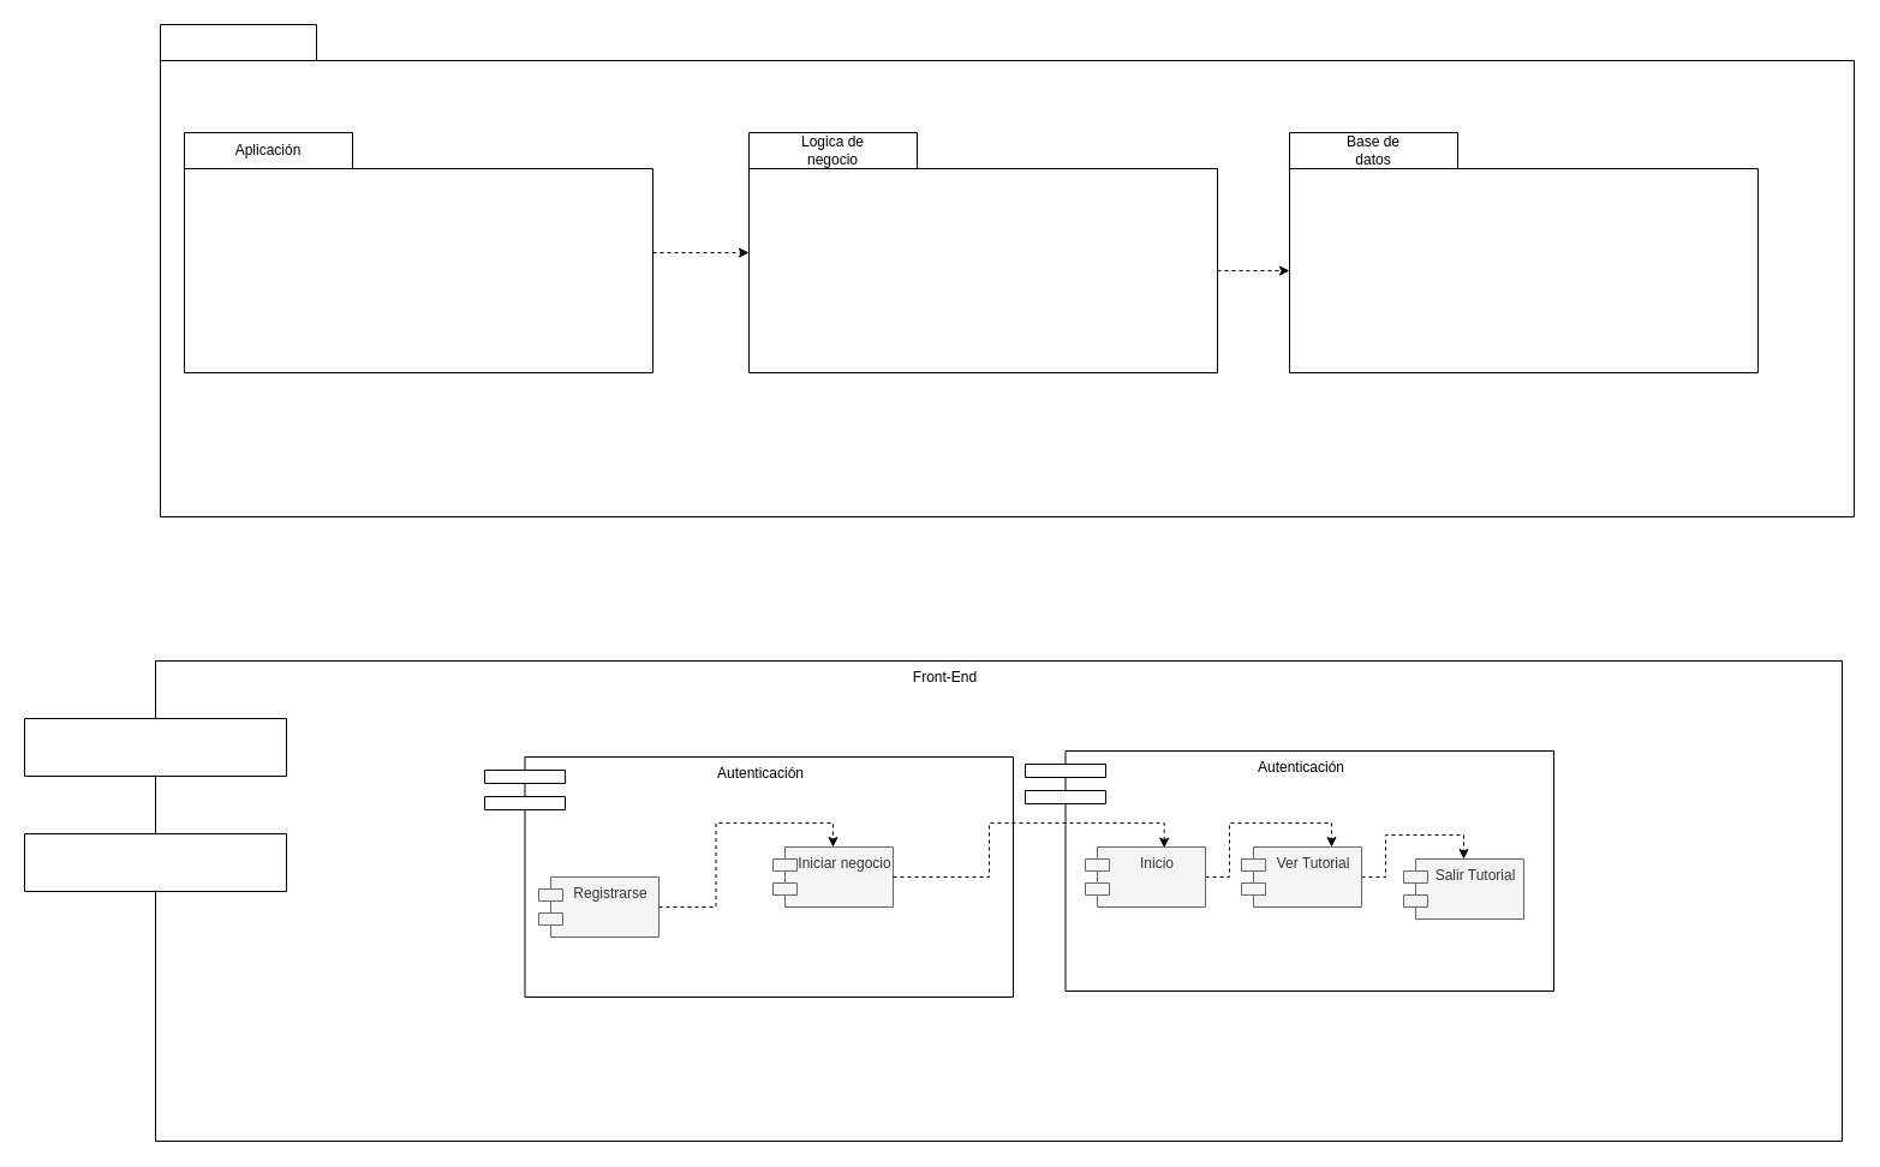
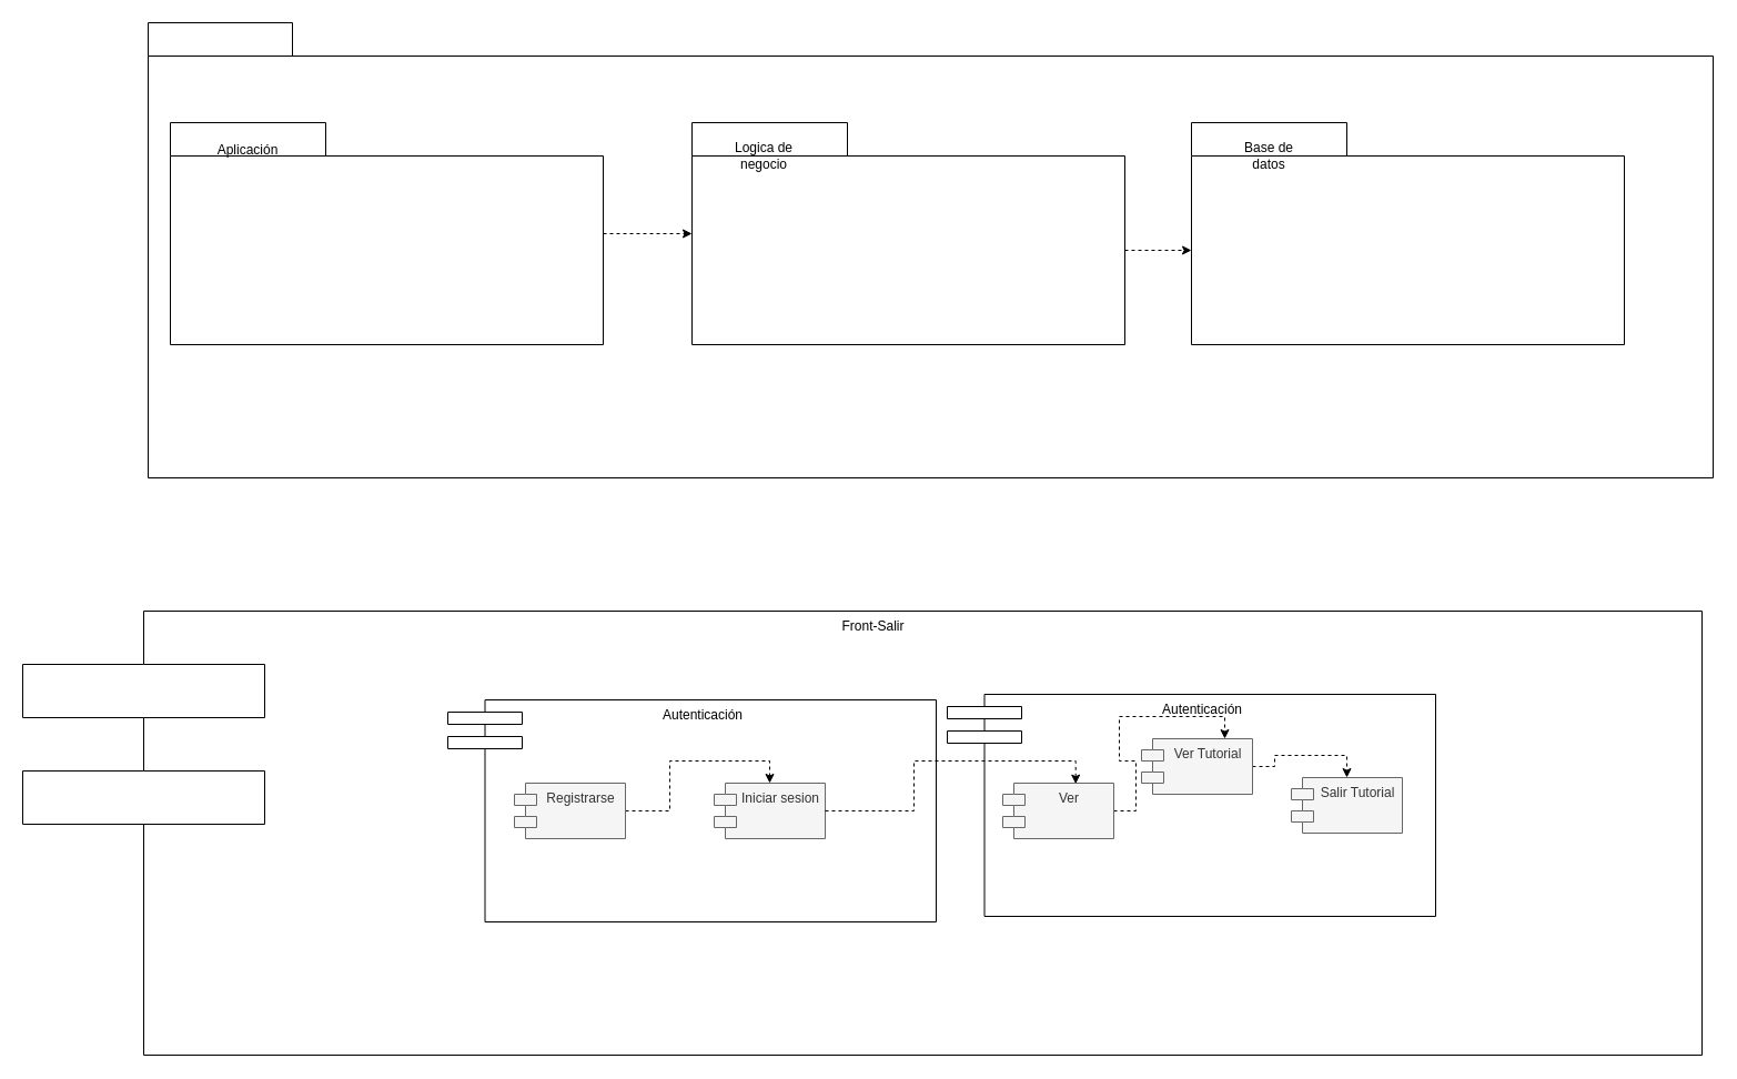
  <mxCell id="0" />
  <mxCell id="1" parent="0" />
  <mxCell id="2" value="" style="shape=folder;fontStyle=1;spacingTop=10;tabWidth=130;tabHeight=30;tabPosition=left;html=1;" parent="1" vertex="1"><mxGeometry x="133" y="20" width="1410" height="410" as="geometry" /></mxCell>
- <mxCell id="3" value="Front-End" style="shape=module;align=left;spacingLeft=20;align=center;verticalAlign=top;jettyWidth=218;jettyHeight=48;" parent="1" vertex="1"><mxGeometry x="20" y="550" width="1513" height="400" as="geometry" /></mxCell>
+ <mxCell id="3" value="Front-Salir" style="shape=module;align=left;spacingLeft=20;align=center;verticalAlign=top;jettyWidth=218;jettyHeight=48;" parent="1" vertex="1"><mxGeometry x="20" y="550" width="1513" height="400" as="geometry" /></mxCell>
  <mxCell id="4" style="edgeStyle=orthogonalEdgeStyle;rounded=0;orthogonalLoop=1;jettySize=auto;html=1;dashed=1;" parent="1" source="5" target="8" edge="1"><mxGeometry relative="1" as="geometry" /></mxCell>
  <mxCell id="5" value="" style="shape=folder;fontStyle=1;spacingTop=10;tabWidth=140;tabHeight=30;tabPosition=left;html=1;" parent="1" vertex="1"><mxGeometry x="153" y="110" width="390" height="200" as="geometry" /></mxCell>
- <mxCell id="6" value="Aplicación" style="text;html=1;strokeColor=none;fillColor=none;align=center;verticalAlign=middle;whiteSpace=wrap;rounded=0;" parent="1" vertex="1"><mxGeometry x="193" y="110" width="60" height="30" as="geometry" /></mxCell>
+ <mxCell id="6" value="Aplicación" style="text;html=1;strokeColor=none;fillColor=none;align=center;verticalAlign=middle;whiteSpace=wrap;rounded=0;" parent="1" vertex="1"><mxGeometry x="193" y="120" width="60" height="30" as="geometry" /></mxCell>
  <mxCell id="7" value="Text" style="text;html=1;strokeColor=none;fillColor=none;align=center;verticalAlign=middle;whiteSpace=wrap;rounded=0;" parent="1" vertex="1"><mxGeometry x="853" y="170" width="60" height="30" as="geometry" /></mxCell>
  <mxCell id="8" value="" style="shape=folder;fontStyle=1;spacingTop=10;tabWidth=140;tabHeight=30;tabPosition=left;html=1;" parent="1" vertex="1"><mxGeometry x="623" y="110" width="390" height="200" as="geometry" /></mxCell>
- <mxCell id="9" value="Logica de negocio" style="text;html=1;strokeColor=none;fillColor=none;align=center;verticalAlign=middle;whiteSpace=wrap;rounded=0;" parent="1" vertex="1"><mxGeometry x="663" y="110" width="60" height="30" as="geometry" /></mxCell>
+ <mxCell id="9" value="Logica de negocio" style="text;html=1;strokeColor=none;fillColor=none;align=center;verticalAlign=middle;whiteSpace=wrap;rounded=0;" parent="1" vertex="1"><mxGeometry x="658" y="125" width="60" height="30" as="geometry" /></mxCell>
  <mxCell id="10" value="" style="shape=folder;fontStyle=1;spacingTop=10;tabWidth=140;tabHeight=30;tabPosition=left;html=1;" parent="1" vertex="1"><mxGeometry x="1073" y="110" width="390" height="200" as="geometry" /></mxCell>
- <mxCell id="11" value="Base de datos" style="text;html=1;strokeColor=none;fillColor=none;align=center;verticalAlign=middle;whiteSpace=wrap;rounded=0;" parent="1" vertex="1"><mxGeometry x="1113" y="110" width="60" height="30" as="geometry" /></mxCell>
+ <mxCell id="11" value="Base de datos" style="text;html=1;strokeColor=none;fillColor=none;align=center;verticalAlign=middle;whiteSpace=wrap;rounded=0;" parent="1" vertex="1"><mxGeometry x="1113" y="125" width="60" height="30" as="geometry" /></mxCell>
  <mxCell id="12" style="edgeStyle=orthogonalEdgeStyle;rounded=0;orthogonalLoop=1;jettySize=auto;html=1;dashed=1;exitX=0;exitY=0;exitDx=390;exitDy=115;exitPerimeter=0;entryX=0;entryY=0;entryDx=0;entryDy=115;entryPerimeter=0;" parent="1" source="8" target="10" edge="1"><mxGeometry relative="1" as="geometry"><mxPoint x="553" y="220" as="sourcePoint" /><mxPoint x="633" y="220" as="targetPoint" /></mxGeometry></mxCell>
  <mxCell id="13" value="Autenticación" style="shape=module;align=left;spacingLeft=20;align=center;verticalAlign=top;jettyWidth=67;jettyHeight=11;" parent="1" vertex="1"><mxGeometry x="403" y="630" width="440" height="200" as="geometry" /></mxCell>
  <mxCell id="14" style="edgeStyle=orthogonalEdgeStyle;rounded=0;orthogonalLoop=1;jettySize=auto;html=1;entryX=0.5;entryY=0;entryDx=0;entryDy=0;dashed=1;" parent="1" source="15" target="16" edge="1"><mxGeometry relative="1" as="geometry" /></mxCell>
- <mxCell id="15" value="Registrarse" style="shape=module;align=left;spacingLeft=20;align=center;verticalAlign=top;fillColor=#f5f5f5;strokeColor=#666666;fontColor=#333333;" parent="1" vertex="1"><mxGeometry x="448" y="730" width="100" height="50" as="geometry" /></mxCell>
- <mxCell id="16" value="Iniciar negocio" style="shape=module;align=left;spacingLeft=20;align=center;verticalAlign=top;fillColor=#f5f5f5;fontColor=#333333;strokeColor=#666666;" parent="1" vertex="1"><mxGeometry x="643" y="705" width="100" height="50" as="geometry" /></mxCell>
+ <mxCell id="15" value="Registrarse" style="shape=module;align=left;spacingLeft=20;align=center;verticalAlign=top;fillColor=#f5f5f5;strokeColor=#666666;fontColor=#333333;" parent="1" vertex="1"><mxGeometry x="463" y="705" width="100" height="50" as="geometry" /></mxCell>
+ <mxCell id="16" value="Iniciar sesion" style="shape=module;align=left;spacingLeft=20;align=center;verticalAlign=top;fillColor=#f5f5f5;fontColor=#333333;strokeColor=#666666;" parent="1" vertex="1"><mxGeometry x="643" y="705" width="100" height="50" as="geometry" /></mxCell>
  <mxCell id="17" value="Autenticación" style="shape=module;align=left;spacingLeft=20;align=center;verticalAlign=top;jettyWidth=67;jettyHeight=11;" parent="1" vertex="1"><mxGeometry x="853" y="625" width="440" height="200" as="geometry" /></mxCell>
  <mxCell id="18" style="edgeStyle=orthogonalEdgeStyle;rounded=0;orthogonalLoop=1;jettySize=auto;html=1;entryX=0.5;entryY=0;entryDx=0;entryDy=0;dashed=1;" parent="1" source="19" target="23" edge="1"><mxGeometry relative="1" as="geometry" /></mxCell>
- <mxCell id="19" value="Ver Tutorial" style="shape=module;align=left;spacingLeft=20;align=center;verticalAlign=top;fillColor=#f5f5f5;strokeColor=#666666;fontColor=#333333;" parent="1" vertex="1"><mxGeometry x="1033" y="705" width="100" height="50" as="geometry" /></mxCell>
+ <mxCell id="19" value="Ver Tutorial" style="shape=module;align=left;spacingLeft=20;align=center;verticalAlign=top;fillColor=#f5f5f5;strokeColor=#666666;fontColor=#333333;" parent="1" vertex="1"><mxGeometry x="1028" y="665" width="100" height="50" as="geometry" /></mxCell>
  <mxCell id="20" style="edgeStyle=orthogonalEdgeStyle;rounded=0;orthogonalLoop=1;jettySize=auto;html=1;entryX=0.75;entryY=0;entryDx=0;entryDy=0;dashed=1;" parent="1" source="21" target="19" edge="1"><mxGeometry relative="1" as="geometry" /></mxCell>
- <mxCell id="21" value="Inicio" style="shape=module;align=left;spacingLeft=20;align=center;verticalAlign=top;fillColor=#f5f5f5;strokeColor=#666666;fontColor=#333333;" parent="1" vertex="1"><mxGeometry x="903" y="705" width="100" height="50" as="geometry" /></mxCell>
+ <mxCell id="21" value="Ver" style="shape=module;align=left;spacingLeft=20;align=center;verticalAlign=top;fillColor=#f5f5f5;strokeColor=#666666;fontColor=#333333;" parent="1" vertex="1"><mxGeometry x="903" y="705" width="100" height="50" as="geometry" /></mxCell>
  <mxCell id="22" style="edgeStyle=orthogonalEdgeStyle;rounded=0;orthogonalLoop=1;jettySize=auto;html=1;entryX=0.657;entryY=0.013;entryDx=0;entryDy=0;entryPerimeter=0;dashed=1;" parent="1" source="16" target="21" edge="1"><mxGeometry relative="1" as="geometry" /></mxCell>
- <mxCell id="23" value="Salir Tutorial" style="shape=module;align=left;spacingLeft=20;align=center;verticalAlign=top;fillColor=#f5f5f5;strokeColor=#666666;fontColor=#333333;" parent="1" vertex="1"><mxGeometry x="1168" y="715" width="100" height="50" as="geometry" /></mxCell>
+ <mxCell id="23" value="Salir Tutorial" style="shape=module;align=left;spacingLeft=20;align=center;verticalAlign=top;fillColor=#f5f5f5;strokeColor=#666666;fontColor=#333333;" parent="1" vertex="1"><mxGeometry x="1163" y="700" width="100" height="50" as="geometry" /></mxCell>
